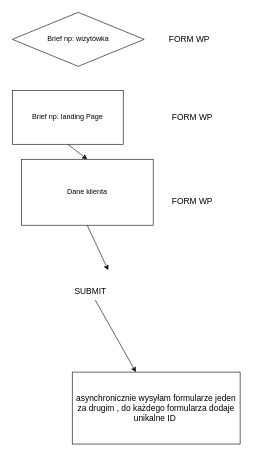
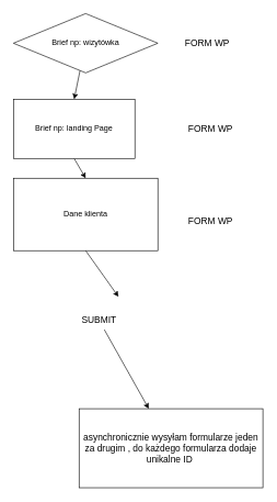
  <mxCell id="0" />
  <mxCell id="1" parent="0" />
+ <mxCell id="2" style="edgeStyle=none;html=1;entryX=0.5;entryY=0;entryDx=0;entryDy=0;" edge="1" parent="1" source="3" target="5"><mxGeometry relative="1" as="geometry" /></mxCell>
  <mxCell id="3" value="Brief np: wizytówka&lt;br&gt;" style="rhombus;whiteSpace=wrap;html=1;" vertex="1" parent="1"><mxGeometry x="20" y="20" width="220" height="90" as="geometry" /></mxCell>
  <mxCell id="4" style="edgeStyle=none;html=1;exitX=0.5;exitY=1;exitDx=0;exitDy=0;entryX=0.5;entryY=0;entryDx=0;entryDy=0;" edge="1" parent="1" source="5" target="7"><mxGeometry relative="1" as="geometry" /></mxCell>
  <mxCell id="5" value="Brief np: landing Page" style="whiteSpace=wrap;html=1;" vertex="1" parent="1"><mxGeometry x="20" y="150" width="185" height="90" as="geometry" /></mxCell>
  <mxCell id="6" style="edgeStyle=none;html=1;exitX=0.5;exitY=1;exitDx=0;exitDy=0;" edge="1" parent="1" source="7"><mxGeometry relative="1" as="geometry"><mxPoint x="180" y="450" as="targetPoint" /></mxGeometry></mxCell>
- <mxCell id="7" value="Dane klienta" style="whiteSpace=wrap;html=1;" vertex="1" parent="1"><mxGeometry x="35" y="265" width="220" height="110" as="geometry" /></mxCell>
+ <mxCell id="7" value="Dane klienta" style="whiteSpace=wrap;html=1;" vertex="1" parent="1"><mxGeometry x="20" y="270" width="220" height="110" as="geometry" /></mxCell>
  <mxCell id="8" value="&lt;font style=&quot;font-size: 14px;&quot;&gt;FORM WP&lt;/font&gt;" style="text;html=1;align=center;verticalAlign=middle;resizable=0;points=[];autosize=1;strokeColor=none;fillColor=none;" vertex="1" parent="1"><mxGeometry x="270" y="50" width="90" height="30" as="geometry" /></mxCell>
  <mxCell id="9" value="&lt;font style=&quot;font-size: 14px;&quot;&gt;FORM WP&lt;/font&gt;" style="text;html=1;align=center;verticalAlign=middle;resizable=0;points=[];autosize=1;strokeColor=none;fillColor=none;" vertex="1" parent="1"><mxGeometry x="275" y="180" width="90" height="30" as="geometry" /></mxCell>
  <mxCell id="10" value="&lt;font style=&quot;font-size: 14px;&quot;&gt;FORM WP&lt;/font&gt;" style="text;html=1;align=center;verticalAlign=middle;resizable=0;points=[];autosize=1;strokeColor=none;fillColor=none;" vertex="1" parent="1"><mxGeometry x="275" y="320" width="90" height="30" as="geometry" /></mxCell>
  <mxCell id="11" value="" style="edgeStyle=none;html=1;fontSize=14;" edge="1" parent="1" source="12" target="13"><mxGeometry relative="1" as="geometry" /></mxCell>
  <mxCell id="12" value="&lt;font style=&quot;font-size: 14px;&quot;&gt;SUBMIT&lt;/font&gt;" style="text;html=1;align=center;verticalAlign=middle;resizable=0;points=[];autosize=1;strokeColor=none;fillColor=none;" vertex="1" parent="1"><mxGeometry x="110" y="470" width="80" height="30" as="geometry" /></mxCell>
  <mxCell id="13" value="asynchronicznie wysyłam formularze jeden za drugim , do każdego formularza dodaje unikalne ID&amp;nbsp;" style="whiteSpace=wrap;html=1;fontSize=14;" vertex="1" parent="1"><mxGeometry x="120" y="620" width="280" height="120" as="geometry" /></mxCell>
